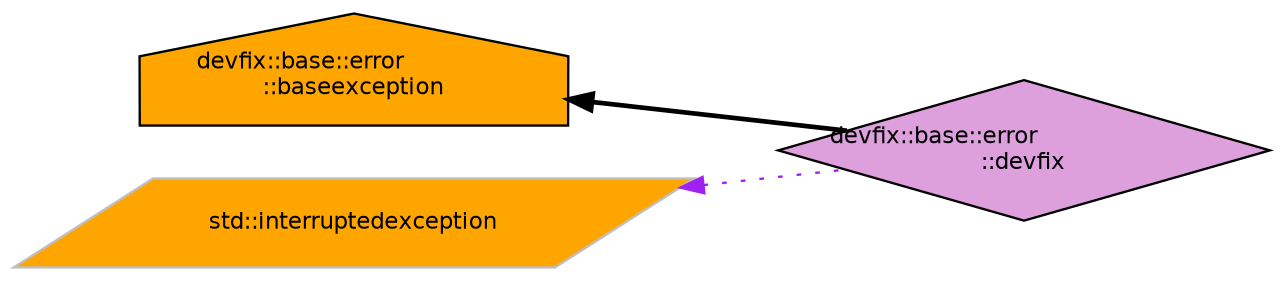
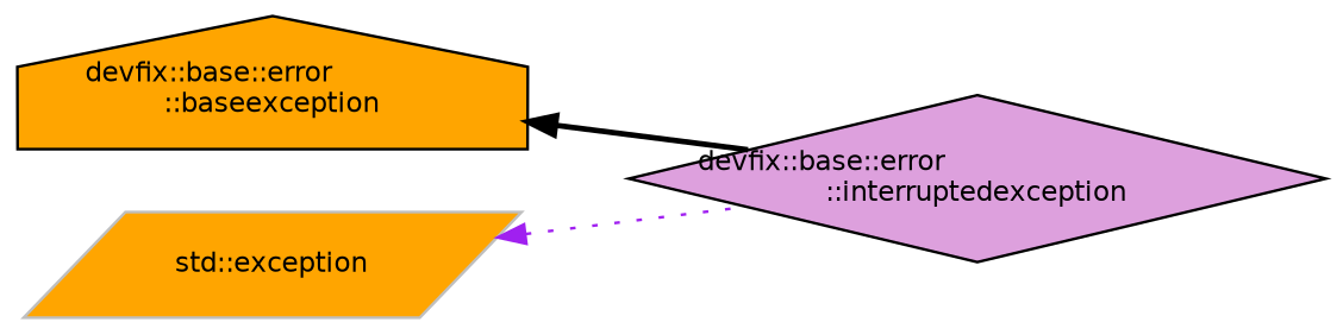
  digraph {
    rankdir=LR
    node [color=black fillcolor=orange fontname=Helvetica fontsize=10 style=filled]
    edge [dir=back fontname=Helvetica fontsize=10 labelfontname=Helvetica labelfontsize=10]
-   n1 [fillcolor=plum fontcolor=black height=0.2 label="devfix::base::error\l::devfix" shape=diamond width=0.4]
+   n1 [fillcolor=plum fontcolor=black height=0.2 label="devfix::base::error\l::interruptedexception" shape=diamond width=0.4]
    n2 [height=0.2 label="devfix::base::error\l::baseexception" shape=house width=0.4]
-   n3 [color=grey75 height=0.2 label="std::interruptedexception" shape=parallelogram width=0.4]
+   n3 [color=grey75 height=0.2 label="std::exception" shape=parallelogram width=0.4]
    n2 -> n1 [color=black style=bold]
    n3 -> n1 [color=purple style=dotted]
  }
